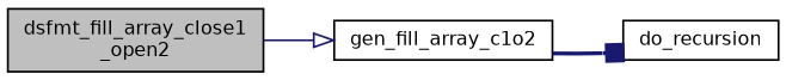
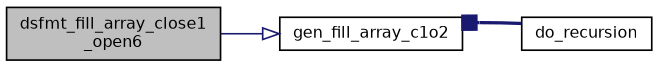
  digraph {
    rankdir=LR
    node [color=black fillcolor=white fontname=Helvetica fontsize=10 shape=record style=filled]
    edge [color=midnightblue fontname=Helvetica fontsize=10 labelfontname=Helvetica labelfontsize=10]
-   n1 [fillcolor=grey75 fontcolor=black height=0.2 label="dsfmt_fill_array_close1\l_open2" width=0.4]
+   n1 [fillcolor=grey75 fontcolor=black height=0.2 label="dsfmt_fill_array_close1\l_open6" width=0.4]
    n2 [height=0.2 label=gen_fill_array_c1o2 width=0.4]
    n3 [height=0.2 label=do_recursion width=0.4]
    n1 -> n2 [arrowhead=onormal style=solid]
-   n2 -> n3 [arrowhead=box style=bold]
+   n3 -> n2 [arrowhead=box style=bold]
  }
